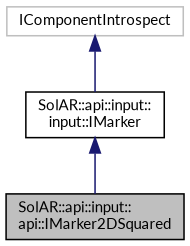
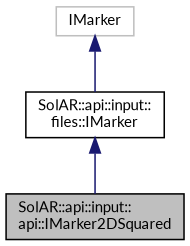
  digraph {
    fontname=Lato
    node [color=black fillcolor=white fontname=Lato fontsize=10 shape=record style=filled]
    edge [color=midnightblue dir=back fontname=Lato fontsize=10 labelfontname=Helvetica labelfontsize=10 style=solid]
    n1 [fillcolor=grey75 fontcolor=black height=0.2 label="SolAR::api::input::\lapi::IMarker2DSquared" width=0.4]
-   n2 [height=0.2 label="SolAR::api::input::\linput::IMarker" width=0.4]
-   n3 [color=grey75 height=0.2 label=IComponentIntrospect width=0.4]
+   n2 [height=0.2 label="SolAR::api::input::\lfiles::IMarker" width=0.4]
+   n3 [color=grey75 height=0.2 label=IMarker width=0.4]
    n2 -> n1
    n3 -> n2
  }
